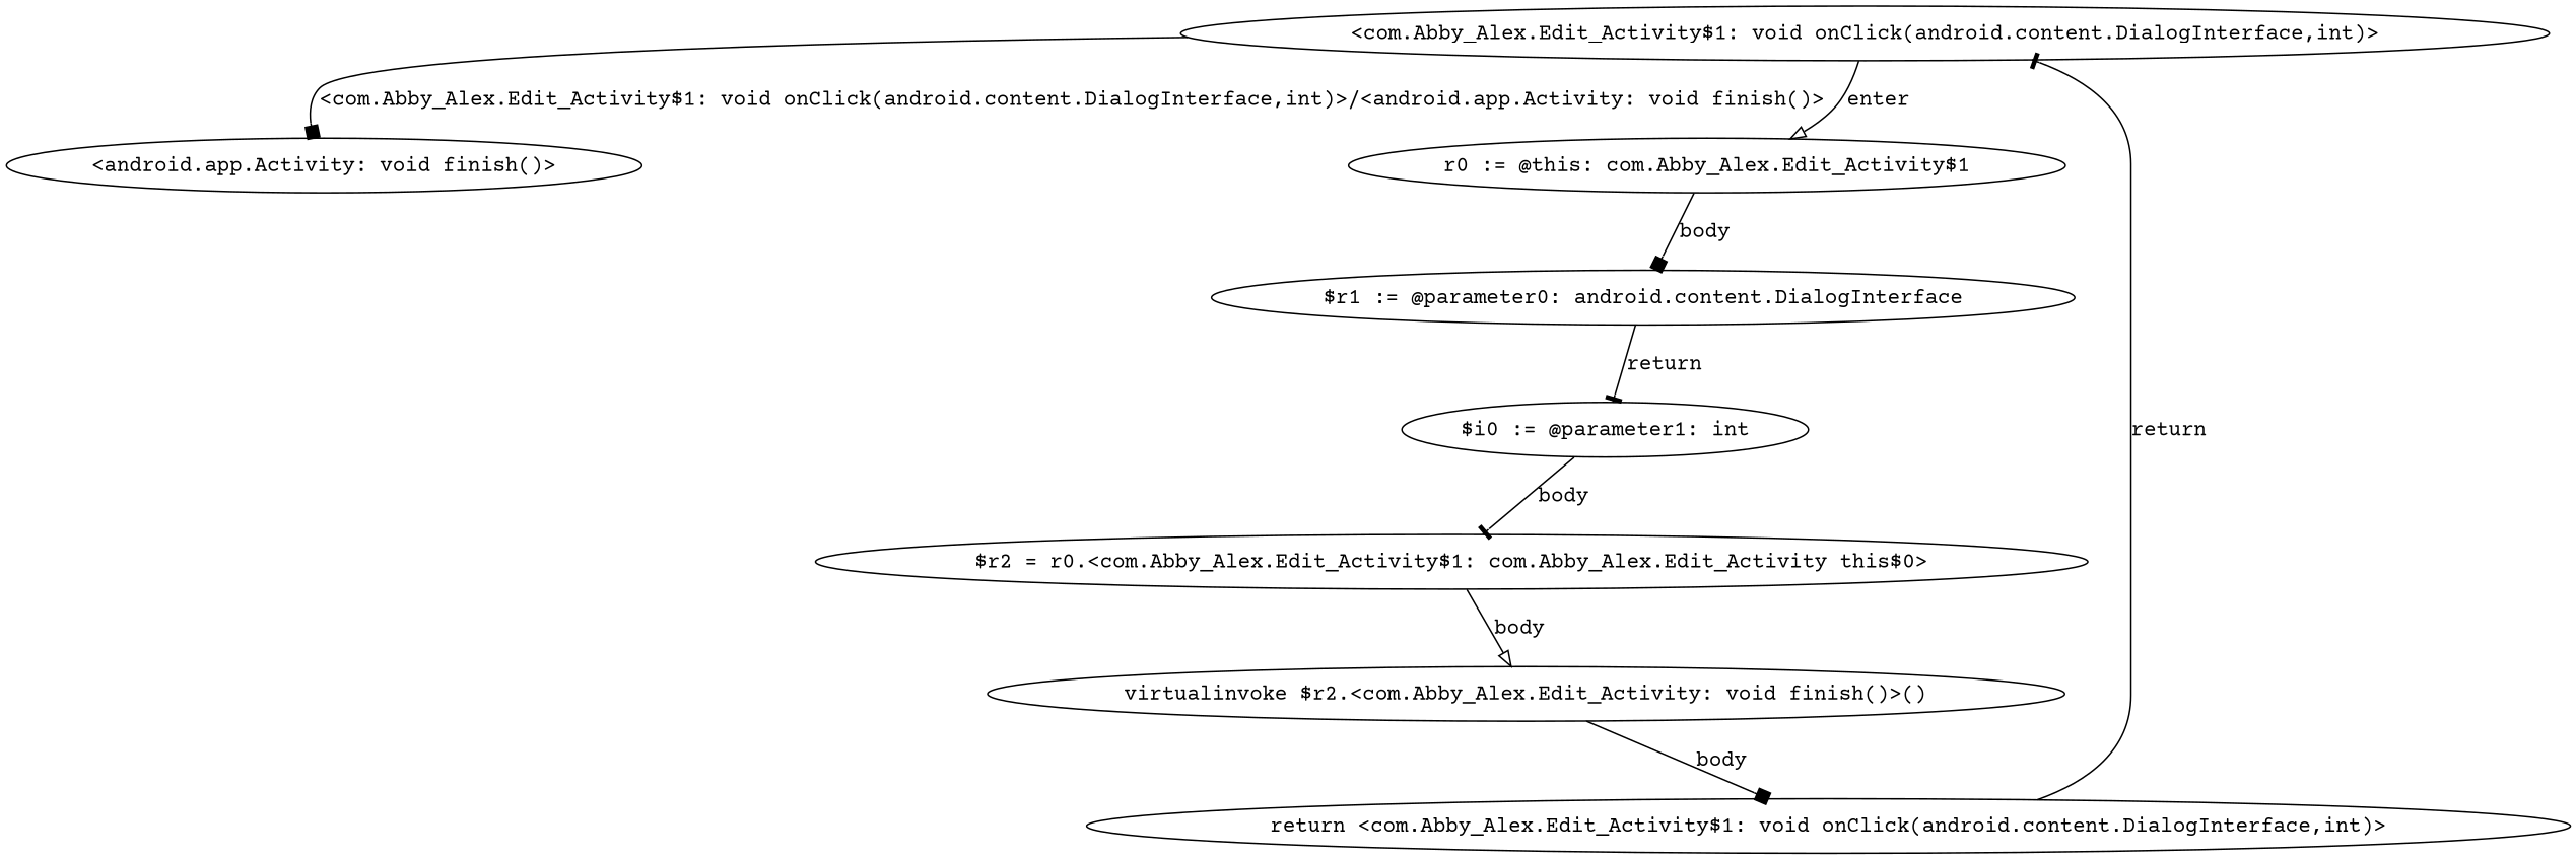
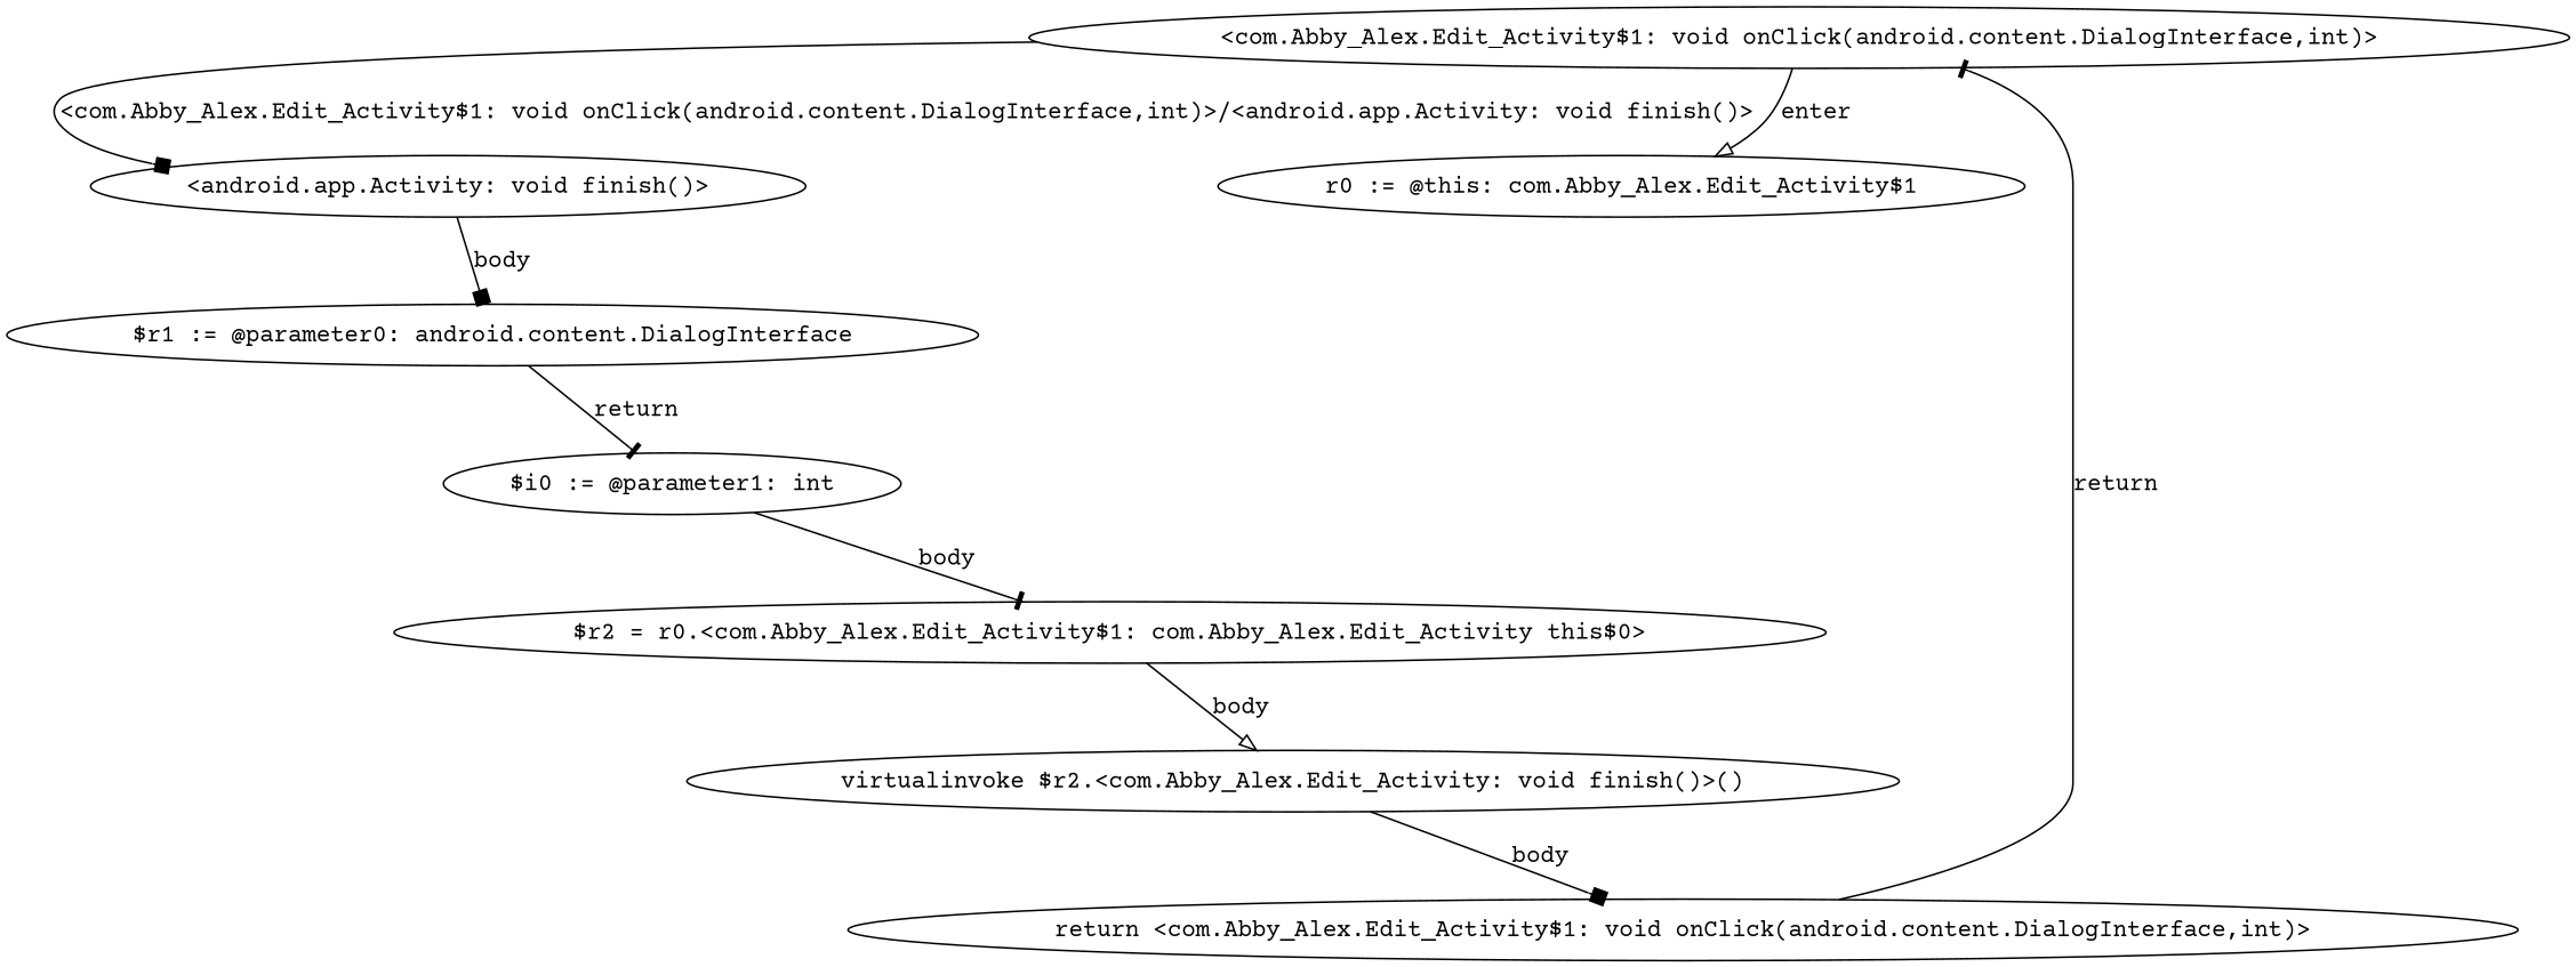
  digraph {
    fontname="Courier Prime"
    node [fontname="Courier Prime"]
    edge [arrowhead=box fontname="Courier Prime"]
    "<com.Abby_Alex.Edit_Activity$1: void onClick(android.content.DialogInterface,int)>"
    "<android.app.Activity: void finish()>"
    "r0 := @this: com.Abby_Alex.Edit_Activity$1"
    "$r1 := @parameter0: android.content.DialogInterface"
    "$i0 := @parameter1: int"
    "$r2 = r0.<com.Abby_Alex.Edit_Activity$1: com.Abby_Alex.Edit_Activity this$0>"
    "virtualinvoke $r2.<com.Abby_Alex.Edit_Activity: void finish()>()"
    "return <com.Abby_Alex.Edit_Activity$1: void onClick(android.content.DialogInterface,int)>"
    "<com.Abby_Alex.Edit_Activity$1: void onClick(android.content.DialogInterface,int)>" -> "<android.app.Activity: void finish()>" [label="<com.Abby_Alex.Edit_Activity$1: void onClick(android.content.DialogInterface,int)>/<android.app.Activity: void finish()>"]
    "<com.Abby_Alex.Edit_Activity$1: void onClick(android.content.DialogInterface,int)>" -> "r0 := @this: com.Abby_Alex.Edit_Activity$1" [arrowhead=onormal label=enter]
-   "r0 := @this: com.Abby_Alex.Edit_Activity$1" -> "$r1 := @parameter0: android.content.DialogInterface" [label=body]
+   "<android.app.Activity: void finish()>" -> "$r1 := @parameter0: android.content.DialogInterface" [label=body]
    "$r1 := @parameter0: android.content.DialogInterface" -> "$i0 := @parameter1: int" [arrowhead=tee label=return]
    "$i0 := @parameter1: int" -> "$r2 = r0.<com.Abby_Alex.Edit_Activity$1: com.Abby_Alex.Edit_Activity this$0>" [arrowhead=tee label=body]
    "$r2 = r0.<com.Abby_Alex.Edit_Activity$1: com.Abby_Alex.Edit_Activity this$0>" -> "virtualinvoke $r2.<com.Abby_Alex.Edit_Activity: void finish()>()" [arrowhead=onormal label=body]
    "virtualinvoke $r2.<com.Abby_Alex.Edit_Activity: void finish()>()" -> "return <com.Abby_Alex.Edit_Activity$1: void onClick(android.content.DialogInterface,int)>" [label=body]
    "return <com.Abby_Alex.Edit_Activity$1: void onClick(android.content.DialogInterface,int)>" -> "<com.Abby_Alex.Edit_Activity$1: void onClick(android.content.DialogInterface,int)>" [arrowhead=tee label=return]
  }
